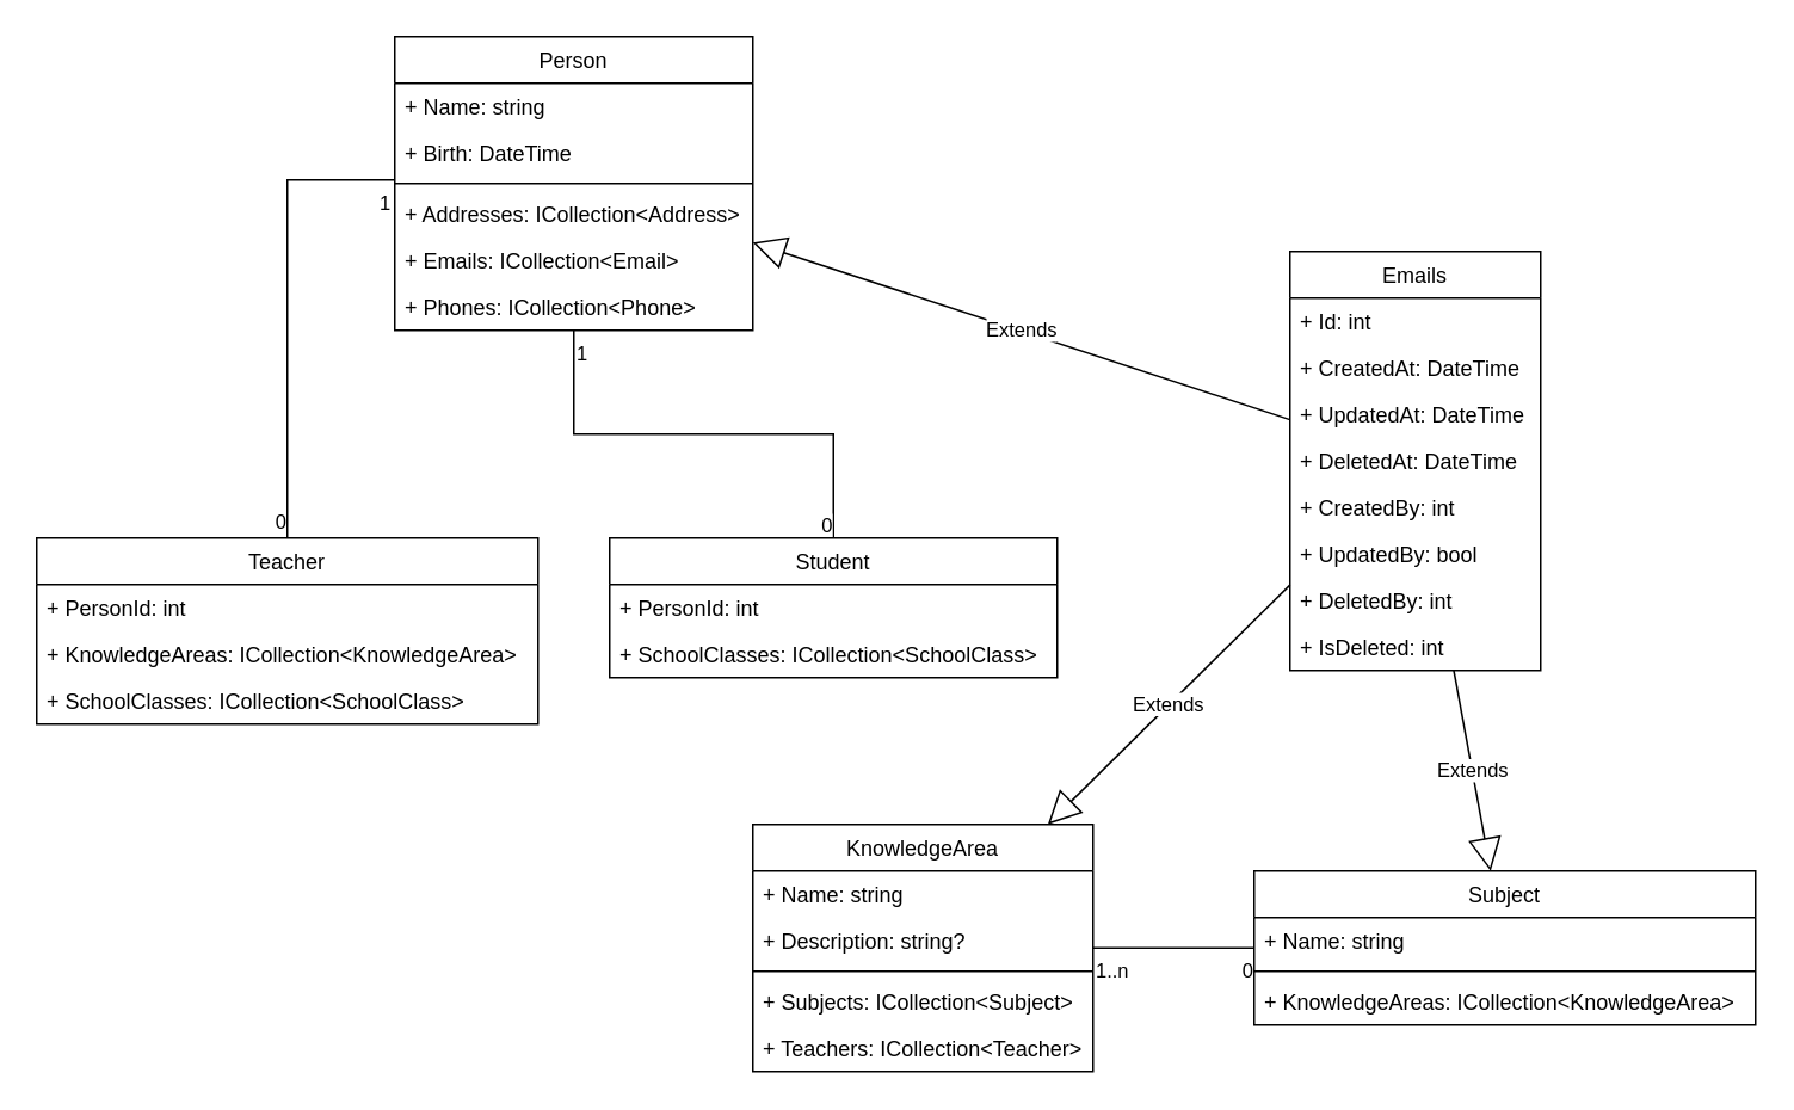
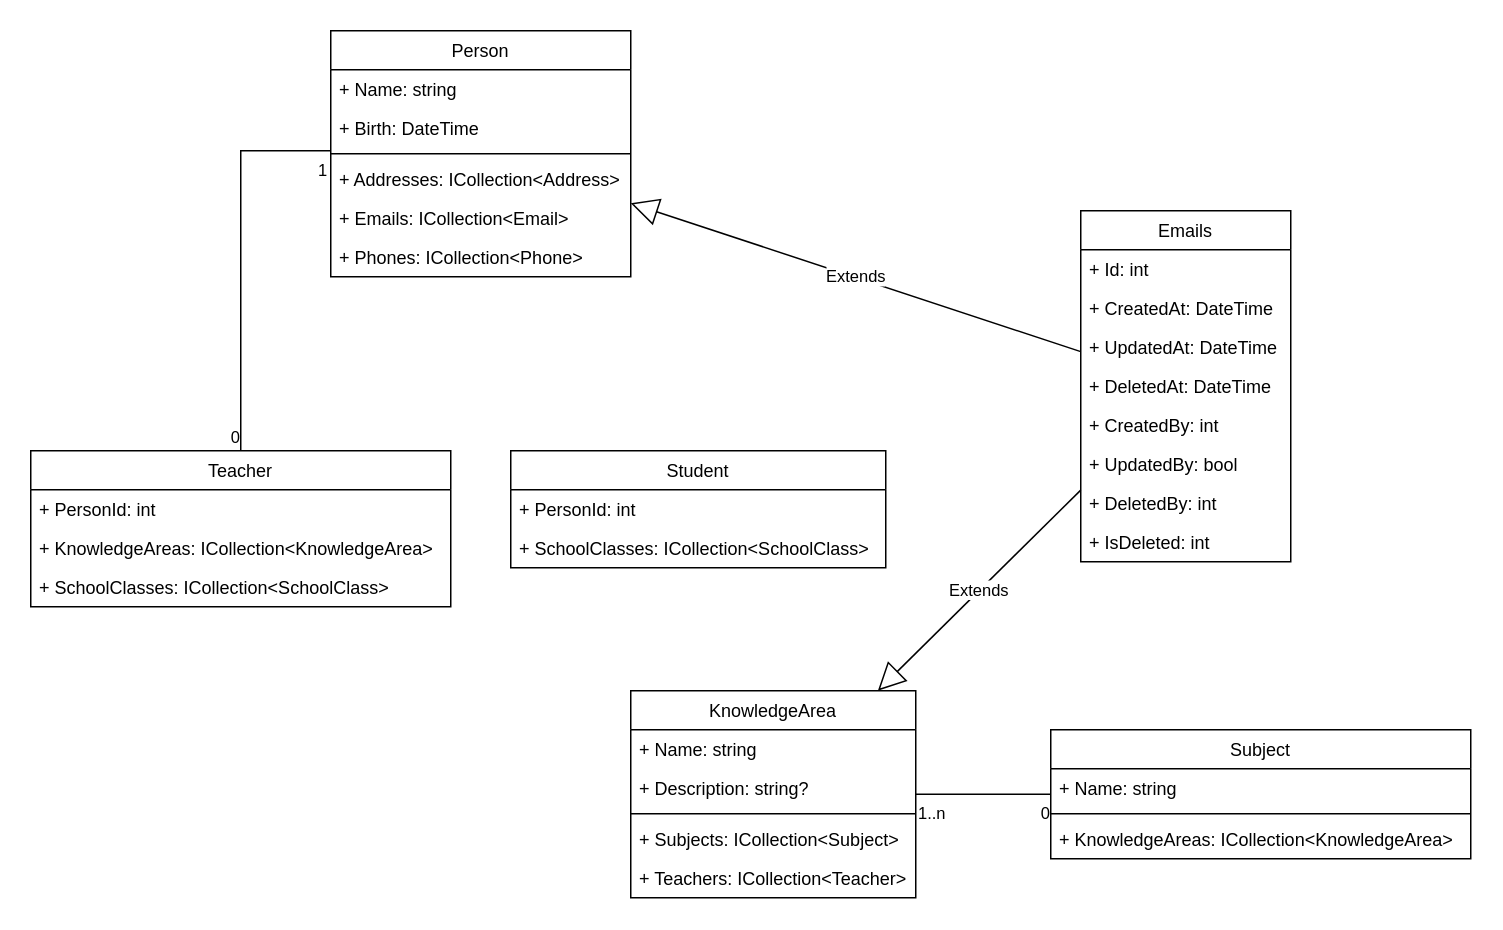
  <mxCell id="0" />
  <mxCell id="1" parent="0" />
  <mxCell id="2" value="KnowledgeArea" style="swimlane;fontStyle=0;childLayout=stackLayout;horizontal=1;startSize=26;fillColor=none;horizontalStack=0;resizeParent=1;resizeParentMax=0;resizeLast=0;collapsible=1;marginBottom=0;" vertex="1" parent="1"><mxGeometry x="420" y="460" width="190" height="138" as="geometry" /></mxCell>
  <mxCell id="3" value="+ Name: string" style="text;strokeColor=none;fillColor=none;align=left;verticalAlign=top;spacingLeft=4;spacingRight=4;overflow=hidden;rotatable=0;points=[[0,0.5],[1,0.5]];portConstraint=eastwest;" vertex="1" parent="2"><mxGeometry y="26" width="190" height="26" as="geometry" /></mxCell>
  <mxCell id="4" value="+ Description: string?" style="text;strokeColor=none;fillColor=none;align=left;verticalAlign=top;spacingLeft=4;spacingRight=4;overflow=hidden;rotatable=0;points=[[0,0.5],[1,0.5]];portConstraint=eastwest;" vertex="1" parent="2"><mxGeometry y="52" width="190" height="26" as="geometry" /></mxCell>
  <mxCell id="5" value="" style="line;strokeWidth=1;fillColor=none;align=left;verticalAlign=middle;spacingTop=-1;spacingLeft=3;spacingRight=3;rotatable=0;labelPosition=right;points=[];portConstraint=eastwest;strokeColor=inherit;" vertex="1" parent="2"><mxGeometry y="78" width="190" height="8" as="geometry" /></mxCell>
  <mxCell id="6" value="+ Subjects: ICollection&lt;Subject&gt;" style="text;strokeColor=none;fillColor=none;align=left;verticalAlign=top;spacingLeft=4;spacingRight=4;overflow=hidden;rotatable=0;points=[[0,0.5],[1,0.5]];portConstraint=eastwest;" vertex="1" parent="2"><mxGeometry y="86" width="190" height="26" as="geometry" /></mxCell>
  <mxCell id="7" value="+ Teachers: ICollection&lt;Teacher&gt;" style="text;strokeColor=none;fillColor=none;align=left;verticalAlign=top;spacingLeft=4;spacingRight=4;overflow=hidden;rotatable=0;points=[[0,0.5],[1,0.5]];portConstraint=eastwest;" vertex="1" parent="2"><mxGeometry y="112" width="190" height="26" as="geometry" /></mxCell>
  <mxCell id="8" value="Subject" style="swimlane;fontStyle=0;childLayout=stackLayout;horizontal=1;startSize=26;fillColor=none;horizontalStack=0;resizeParent=1;resizeParentMax=0;resizeLast=0;collapsible=1;marginBottom=0;" vertex="1" parent="1"><mxGeometry x="700" y="486" width="280" height="86" as="geometry" /></mxCell>
  <mxCell id="9" value="+ Name: string" style="text;strokeColor=none;fillColor=none;align=left;verticalAlign=top;spacingLeft=4;spacingRight=4;overflow=hidden;rotatable=0;points=[[0,0.5],[1,0.5]];portConstraint=eastwest;" vertex="1" parent="8"><mxGeometry y="26" width="280" height="26" as="geometry" /></mxCell>
  <mxCell id="10" value="" style="line;strokeWidth=1;fillColor=none;align=left;verticalAlign=middle;spacingTop=-1;spacingLeft=3;spacingRight=3;rotatable=0;labelPosition=right;points=[];portConstraint=eastwest;strokeColor=inherit;" vertex="1" parent="8"><mxGeometry y="52" width="280" height="8" as="geometry" /></mxCell>
  <mxCell id="11" value="+ KnowledgeAreas: ICollection&lt;KnowledgeArea&gt;" style="text;strokeColor=none;fillColor=none;align=left;verticalAlign=top;spacingLeft=4;spacingRight=4;overflow=hidden;rotatable=0;points=[[0,0.5],[1,0.5]];portConstraint=eastwest;" vertex="1" parent="8"><mxGeometry y="60" width="280" height="26" as="geometry" /></mxCell>
  <mxCell id="12" value="" style="endArrow=none;html=1;endSize=12;startArrow=none;startSize=14;startFill=0;edgeStyle=orthogonalEdgeStyle;rounded=0;endFill=0;" edge="1" parent="1" source="2" target="8"><mxGeometry relative="1" as="geometry"><mxPoint x="690" y="660" as="sourcePoint" /><mxPoint x="850" y="660" as="targetPoint" /></mxGeometry></mxCell>
  <mxCell id="13" value="1..n" style="edgeLabel;resizable=0;html=1;align=left;verticalAlign=top;" connectable="0" vertex="1" parent="12"><mxGeometry x="-1" relative="1" as="geometry" /></mxCell>
  <mxCell id="14" value="0" style="edgeLabel;resizable=0;html=1;align=right;verticalAlign=top;" connectable="0" vertex="1" parent="12"><mxGeometry x="1" relative="1" as="geometry" /></mxCell>
  <mxCell id="15" value="Emails" style="swimlane;fontStyle=0;childLayout=stackLayout;horizontal=1;startSize=26;fillColor=none;horizontalStack=0;resizeParent=1;resizeParentMax=0;resizeLast=0;collapsible=1;marginBottom=0;" vertex="1" parent="1"><mxGeometry x="720" y="140" width="140" height="234" as="geometry" /></mxCell>
  <mxCell id="16" value="+ Id: int" style="text;strokeColor=none;fillColor=none;align=left;verticalAlign=top;spacingLeft=4;spacingRight=4;overflow=hidden;rotatable=0;points=[[0,0.5],[1,0.5]];portConstraint=eastwest;" vertex="1" parent="15"><mxGeometry y="26" width="140" height="26" as="geometry" /></mxCell>
  <mxCell id="17" value="+ CreatedAt: DateTime" style="text;strokeColor=none;fillColor=none;align=left;verticalAlign=top;spacingLeft=4;spacingRight=4;overflow=hidden;rotatable=0;points=[[0,0.5],[1,0.5]];portConstraint=eastwest;" vertex="1" parent="15"><mxGeometry y="52" width="140" height="26" as="geometry" /></mxCell>
  <mxCell id="18" value="+ UpdatedAt: DateTime" style="text;strokeColor=none;fillColor=none;align=left;verticalAlign=top;spacingLeft=4;spacingRight=4;overflow=hidden;rotatable=0;points=[[0,0.5],[1,0.5]];portConstraint=eastwest;" vertex="1" parent="15"><mxGeometry y="78" width="140" height="26" as="geometry" /></mxCell>
  <mxCell id="19" value="+ DeletedAt: DateTime" style="text;strokeColor=none;fillColor=none;align=left;verticalAlign=top;spacingLeft=4;spacingRight=4;overflow=hidden;rotatable=0;points=[[0,0.5],[1,0.5]];portConstraint=eastwest;" vertex="1" parent="15"><mxGeometry y="104" width="140" height="26" as="geometry" /></mxCell>
  <mxCell id="20" value="+ CreatedBy: int" style="text;strokeColor=none;fillColor=none;align=left;verticalAlign=top;spacingLeft=4;spacingRight=4;overflow=hidden;rotatable=0;points=[[0,0.5],[1,0.5]];portConstraint=eastwest;" vertex="1" parent="15"><mxGeometry y="130" width="140" height="26" as="geometry" /></mxCell>
  <mxCell id="21" value="+ UpdatedBy: bool" style="text;strokeColor=none;fillColor=none;align=left;verticalAlign=top;spacingLeft=4;spacingRight=4;overflow=hidden;rotatable=0;points=[[0,0.5],[1,0.5]];portConstraint=eastwest;" vertex="1" parent="15"><mxGeometry y="156" width="140" height="26" as="geometry" /></mxCell>
  <mxCell id="22" value="+ DeletedBy: int" style="text;strokeColor=none;fillColor=none;align=left;verticalAlign=top;spacingLeft=4;spacingRight=4;overflow=hidden;rotatable=0;points=[[0,0.5],[1,0.5]];portConstraint=eastwest;" vertex="1" parent="15"><mxGeometry y="182" width="140" height="26" as="geometry" /></mxCell>
  <mxCell id="23" value="+ IsDeleted: int" style="text;strokeColor=none;fillColor=none;align=left;verticalAlign=top;spacingLeft=4;spacingRight=4;overflow=hidden;rotatable=0;points=[[0,0.5],[1,0.5]];portConstraint=eastwest;" vertex="1" parent="15"><mxGeometry y="208" width="140" height="26" as="geometry" /></mxCell>
  <mxCell id="24" value="Extends" style="endArrow=block;endSize=16;endFill=0;html=1;rounded=0;" edge="1" parent="1" source="15" target="2"><mxGeometry width="160" relative="1" as="geometry"><mxPoint x="600" y="460" as="sourcePoint" /><mxPoint x="760" y="460" as="targetPoint" /></mxGeometry></mxCell>
- <mxCell id="25" value="Extends" style="endArrow=block;endSize=16;endFill=0;html=1;rounded=0;" edge="1" parent="1" source="15" target="8"><mxGeometry width="160" relative="1" as="geometry"><mxPoint x="600" y="460" as="sourcePoint" /><mxPoint x="760" y="460" as="targetPoint" /></mxGeometry></mxCell>
  <mxCell id="26" value="Person" style="swimlane;fontStyle=0;childLayout=stackLayout;horizontal=1;startSize=26;fillColor=none;horizontalStack=0;resizeParent=1;resizeParentMax=0;resizeLast=0;collapsible=1;marginBottom=0;" vertex="1" parent="1"><mxGeometry x="220" y="20" width="200" height="164" as="geometry" /></mxCell>
  <mxCell id="27" value="+ Name: string" style="text;strokeColor=none;fillColor=none;align=left;verticalAlign=top;spacingLeft=4;spacingRight=4;overflow=hidden;rotatable=0;points=[[0,0.5],[1,0.5]];portConstraint=eastwest;" vertex="1" parent="26"><mxGeometry y="26" width="200" height="26" as="geometry" /></mxCell>
  <mxCell id="28" value="+ Birth: DateTime" style="text;strokeColor=none;fillColor=none;align=left;verticalAlign=top;spacingLeft=4;spacingRight=4;overflow=hidden;rotatable=0;points=[[0,0.5],[1,0.5]];portConstraint=eastwest;" vertex="1" parent="26"><mxGeometry y="52" width="200" height="26" as="geometry" /></mxCell>
  <mxCell id="29" value="" style="line;strokeWidth=1;fillColor=none;align=left;verticalAlign=middle;spacingTop=-1;spacingLeft=3;spacingRight=3;rotatable=0;labelPosition=right;points=[];portConstraint=eastwest;strokeColor=inherit;" vertex="1" parent="26"><mxGeometry y="78" width="200" height="8" as="geometry" /></mxCell>
  <mxCell id="30" value="+ Addresses: ICollection&lt;Address&gt;" style="text;strokeColor=none;fillColor=none;align=left;verticalAlign=top;spacingLeft=4;spacingRight=4;overflow=hidden;rotatable=0;points=[[0,0.5],[1,0.5]];portConstraint=eastwest;" vertex="1" parent="26"><mxGeometry y="86" width="200" height="26" as="geometry" /></mxCell>
  <mxCell id="31" value="+ Emails: ICollection&lt;Email&gt;" style="text;strokeColor=none;fillColor=none;align=left;verticalAlign=top;spacingLeft=4;spacingRight=4;overflow=hidden;rotatable=0;points=[[0,0.5],[1,0.5]];portConstraint=eastwest;" vertex="1" parent="26"><mxGeometry y="112" width="200" height="26" as="geometry" /></mxCell>
  <mxCell id="32" value="+ Phones: ICollection&lt;Phone&gt;" style="text;strokeColor=none;fillColor=none;align=left;verticalAlign=top;spacingLeft=4;spacingRight=4;overflow=hidden;rotatable=0;points=[[0,0.5],[1,0.5]];portConstraint=eastwest;" vertex="1" parent="26"><mxGeometry y="138" width="200" height="26" as="geometry" /></mxCell>
  <mxCell id="33" value="Extends" style="endArrow=block;endSize=16;endFill=0;html=1;rounded=0;" edge="1" parent="1" source="15" target="26"><mxGeometry width="160" relative="1" as="geometry"><mxPoint x="1020" y="120" as="sourcePoint" /><mxPoint x="1180" y="120" as="targetPoint" /></mxGeometry></mxCell>
  <mxCell id="34" value="Teacher" style="swimlane;fontStyle=0;childLayout=stackLayout;horizontal=1;startSize=26;fillColor=none;horizontalStack=0;resizeParent=1;resizeParentMax=0;resizeLast=0;collapsible=1;marginBottom=0;" vertex="1" parent="1"><mxGeometry x="20" y="300" width="280" height="104" as="geometry" /></mxCell>
  <mxCell id="35" value="+ PersonId: int" style="text;strokeColor=none;fillColor=none;align=left;verticalAlign=top;spacingLeft=4;spacingRight=4;overflow=hidden;rotatable=0;points=[[0,0.5],[1,0.5]];portConstraint=eastwest;" vertex="1" parent="34"><mxGeometry y="26" width="280" height="26" as="geometry" /></mxCell>
  <mxCell id="36" value="+ KnowledgeAreas: ICollection&lt;KnowledgeArea&gt;" style="text;strokeColor=none;fillColor=none;align=left;verticalAlign=top;spacingLeft=4;spacingRight=4;overflow=hidden;rotatable=0;points=[[0,0.5],[1,0.5]];portConstraint=eastwest;" vertex="1" parent="34"><mxGeometry y="52" width="280" height="26" as="geometry" /></mxCell>
  <mxCell id="37" value="+ SchoolClasses: ICollection&lt;SchoolClass&gt;" style="text;strokeColor=none;fillColor=none;align=left;verticalAlign=top;spacingLeft=4;spacingRight=4;overflow=hidden;rotatable=0;points=[[0,0.5],[1,0.5]];portConstraint=eastwest;" vertex="1" parent="34"><mxGeometry y="78" width="280" height="26" as="geometry" /></mxCell>
  <mxCell id="38" value="" style="endArrow=none;html=1;endSize=12;startArrow=none;startSize=14;startFill=0;edgeStyle=orthogonalEdgeStyle;rounded=0;endFill=0;" edge="1" parent="1" source="26" target="34"><mxGeometry relative="1" as="geometry"><mxPoint x="430" y="290" as="sourcePoint" /><mxPoint x="590" y="290" as="targetPoint" /><Array as="points"><mxPoint x="160" y="100" /></Array></mxGeometry></mxCell>
  <mxCell id="39" value="1" style="edgeLabel;resizable=0;html=1;align=left;verticalAlign=top;" connectable="0" vertex="1" parent="38"><mxGeometry x="-1" relative="1" as="geometry"><mxPoint x="-10" as="offset" /></mxGeometry></mxCell>
  <mxCell id="40" value="0" style="edgeLabel;resizable=0;html=1;align=right;verticalAlign=top;" connectable="0" vertex="1" parent="38"><mxGeometry x="1" relative="1" as="geometry"><mxPoint y="-22" as="offset" /></mxGeometry></mxCell>
  <mxCell id="41" value="Student" style="swimlane;fontStyle=0;childLayout=stackLayout;horizontal=1;startSize=26;fillColor=none;horizontalStack=0;resizeParent=1;resizeParentMax=0;resizeLast=0;collapsible=1;marginBottom=0;" vertex="1" parent="1"><mxGeometry x="340" y="300" width="250" height="78" as="geometry" /></mxCell>
  <mxCell id="42" value="+ PersonId: int" style="text;strokeColor=none;fillColor=none;align=left;verticalAlign=top;spacingLeft=4;spacingRight=4;overflow=hidden;rotatable=0;points=[[0,0.5],[1,0.5]];portConstraint=eastwest;" vertex="1" parent="41"><mxGeometry y="26" width="250" height="26" as="geometry" /></mxCell>
  <mxCell id="43" value="+ SchoolClasses: ICollection&lt;SchoolClass&gt;" style="text;strokeColor=none;fillColor=none;align=left;verticalAlign=top;spacingLeft=4;spacingRight=4;overflow=hidden;rotatable=0;points=[[0,0.5],[1,0.5]];portConstraint=eastwest;" vertex="1" parent="41"><mxGeometry y="52" width="250" height="26" as="geometry" /></mxCell>
- <mxCell id="44" value="" style="endArrow=none;html=1;endSize=12;startArrow=none;startSize=14;startFill=0;edgeStyle=orthogonalEdgeStyle;rounded=0;endFill=0;" edge="1" parent="1" source="26" target="41"><mxGeometry relative="1" as="geometry"><mxPoint x="430" y="290" as="sourcePoint" /><mxPoint x="590" y="290" as="targetPoint" /></mxGeometry></mxCell>
- <mxCell id="45" value="1" style="edgeLabel;resizable=0;html=1;align=left;verticalAlign=top;" connectable="0" vertex="1" parent="44"><mxGeometry x="-1" relative="1" as="geometry" /></mxCell>
- <mxCell id="46" value="0" style="edgeLabel;resizable=0;html=1;align=right;verticalAlign=top;" connectable="0" vertex="1" parent="44"><mxGeometry x="1" relative="1" as="geometry"><mxPoint y="-20" as="offset" /></mxGeometry></mxCell>
